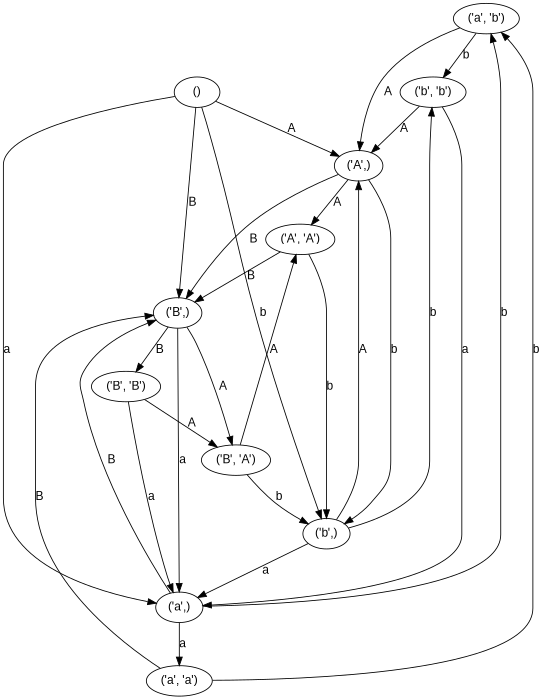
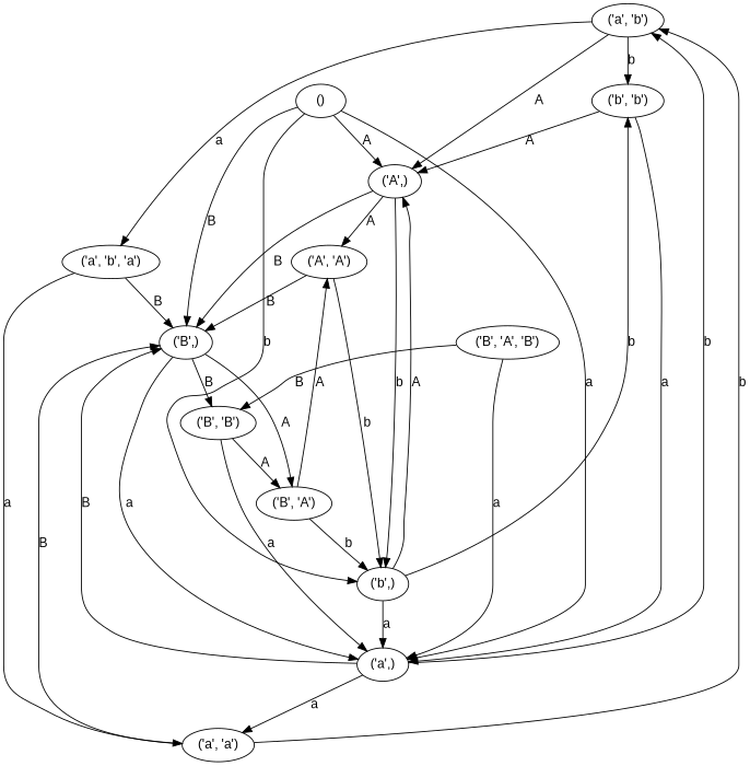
  digraph {
    fontname="Liberation Sans"
    node [fontname="Liberation Sans"]
    edge [fontname="Liberation Sans"]
    "('a', 'b')"
    "('b', 'b')"
    "('A',)"
+   "('a', 'b', 'a')"
    "('a',)"
    "('A', 'A')"
    "('B',)"
    "('b',)"
    "('a', 'a')"
+   "('B', 'A', 'B')"
    "('B', 'B')"
    "('B', 'A')"
    "()"
    "('a', 'b')" -> "('b', 'b')" [label=b]
    "('a', 'b')" -> "('A',)" [label=A]
+   "('a', 'b')" -> "('a', 'b', 'a')" [label=a]
    "('b', 'b')" -> "('A',)" [label=A]
    "('b', 'b')" -> "('a',)" [label=a]
    "('A',)" -> "('A', 'A')" [label=A]
    "('A',)" -> "('B',)" [label=B]
    "('A',)" -> "('b',)" [label=b]
+   "('a', 'b', 'a')" -> "('B',)" [label=B]
+   "('a', 'b', 'a')" -> "('a', 'a')" [label=a]
    "('a',)" -> "('a', 'b')" [label=b]
    "('a',)" -> "('B',)" [label=B]
    "('a',)" -> "('a', 'a')" [label=a]
    "('A', 'A')" -> "('B',)" [label=B]
    "('A', 'A')" -> "('b',)" [label=b]
    "('B',)" -> "('a',)" [label=a]
    "('B',)" -> "('B', 'B')" [label=B]
    "('B',)" -> "('B', 'A')" [label=A]
    "('b',)" -> "('b', 'b')" [label=b]
    "('b',)" -> "('A',)" [label=A]
    "('b',)" -> "('a',)" [label=a]
    "('a', 'a')" -> "('a', 'b')" [label=b]
    "('a', 'a')" -> "('B',)" [label=B]
+   "('B', 'A', 'B')" -> "('a',)" [label=a]
+   "('B', 'A', 'B')" -> "('B', 'B')" [label=B]
    "('B', 'B')" -> "('a',)" [label=a]
    "('B', 'B')" -> "('B', 'A')" [label=A]
    "('B', 'A')" -> "('A', 'A')" [label=A]
    "('B', 'A')" -> "('b',)" [label=b]
    "()" -> "('A',)" [label=A]
    "()" -> "('a',)" [label=a]
    "()" -> "('B',)" [label=B]
    "()" -> "('b',)" [label=b]
  }
